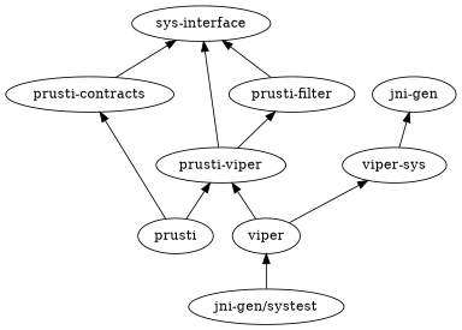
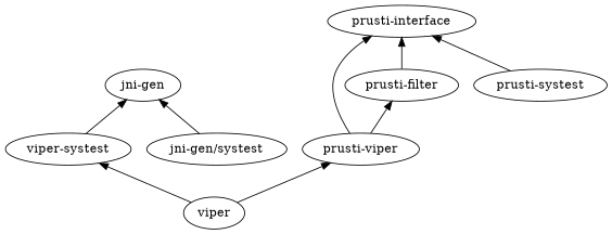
  digraph {
    rankdir=BT
    n1 [label=viper]
-   n2 [label="viper-sys"]
+   n2 [label="viper-systest"]
    n3 [label="prusti-viper"]
    n4 [label="jni-gen"]
-   n5 [label="prusti-contracts"]
-   n6 [label="sys-interface"]
-   n7 [label=prusti]
+   n5 [label="prusti-systest"]
+   n6 [label="prusti-interface"]
    n8 [label="prusti-filter"]
    n9 [label="jni-gen/systest"]
    n1 -> n2
    n1 -> n3
    n2 -> n4
    n3 -> n6
    n3 -> n8
    n5 -> n6
-   n7 -> n3
-   n7 -> n5
    n8 -> n6
-   n9 -> n1
+   n9 -> n4
  }
